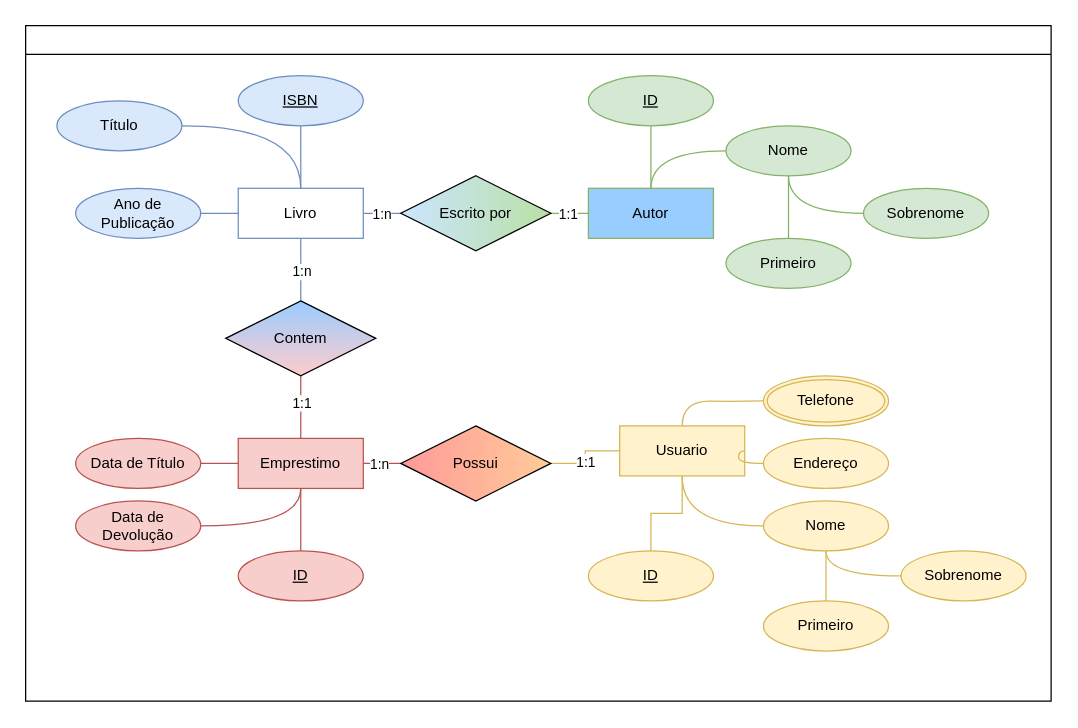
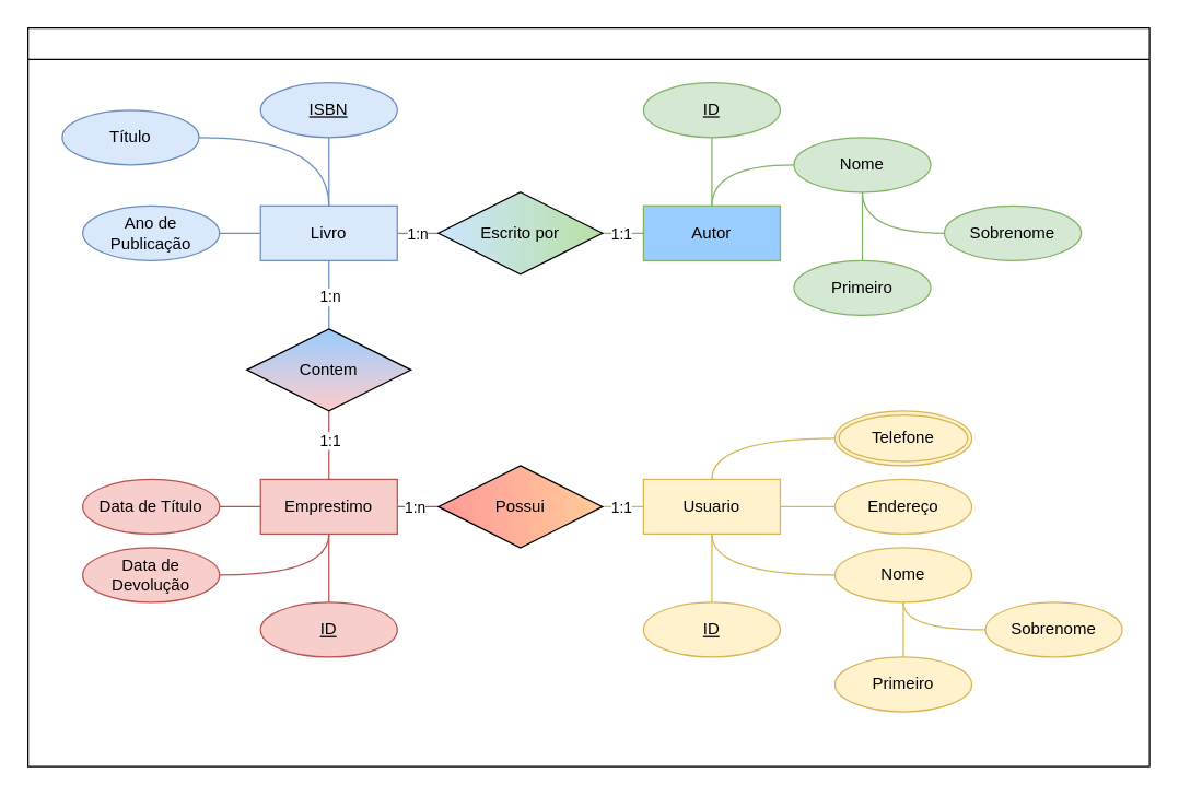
  <mxCell id="0" />
  <mxCell id="1" parent="0" />
- <mxCell id="2" value="Usuario" style="whiteSpace=wrap;html=1;align=center;fillColor=#fff2cc;strokeColor=#d6b656;" vertex="1" parent="1"><mxGeometry x="495" y="340" width="100" height="40" as="geometry" /></mxCell>
+ <mxCell id="2" value="Usuario" style="whiteSpace=wrap;html=1;align=center;fillColor=#fff2cc;strokeColor=#d6b656;" vertex="1" parent="1"><mxGeometry x="470" y="350" width="100" height="40" as="geometry" /></mxCell>
  <mxCell id="3" style="edgeStyle=orthogonalEdgeStyle;rounded=0;orthogonalLoop=1;jettySize=auto;html=1;exitX=1;exitY=0.5;exitDx=0;exitDy=0;entryX=0;entryY=0.5;entryDx=0;entryDy=0;endArrow=none;endFill=0;fillColor=#dae8fc;strokeColor=#6c8ebf;" edge="1" parent="1" source="6" target="53"><mxGeometry relative="1" as="geometry" /></mxCell>
  <mxCell id="4" value="1:n" style="edgeLabel;html=1;align=center;verticalAlign=middle;resizable=0;points=[];" vertex="1" connectable="0" parent="3"><mxGeometry x="-0.089" y="-3" relative="1" as="geometry"><mxPoint y="-3" as="offset" /></mxGeometry></mxCell>
  <mxCell id="5" style="edgeStyle=orthogonalEdgeStyle;rounded=0;orthogonalLoop=1;jettySize=auto;html=1;exitX=0.5;exitY=0;exitDx=0;exitDy=0;entryX=0.5;entryY=1;entryDx=0;entryDy=0;endArrow=none;endFill=0;elbow=vertical;curved=1;fillColor=#dae8fc;strokeColor=#6c8ebf;" edge="1" parent="1" source="6"><mxGeometry relative="1" as="geometry"><mxPoint x="240" y="100" as="targetPoint" /></mxGeometry></mxCell>
- <mxCell id="6" value="Livro" style="whiteSpace=wrap;html=1;align=center;fillColor=#ffffff;strokeColor=#6c8ebf;" vertex="1" parent="1"><mxGeometry x="190" y="150" width="100" height="40" as="geometry" /></mxCell>
+ <mxCell id="6" value="Livro" style="whiteSpace=wrap;html=1;align=center;fillColor=#dae8fc;strokeColor=#6c8ebf;" vertex="1" parent="1"><mxGeometry x="190" y="150" width="100" height="40" as="geometry" /></mxCell>
  <mxCell id="7" value="Emprestimo" style="whiteSpace=wrap;html=1;align=center;fillColor=#f8cecc;strokeColor=#b85450;" vertex="1" parent="1"><mxGeometry x="190" y="350" width="100" height="40" as="geometry" /></mxCell>
  <mxCell id="8" style="edgeStyle=orthogonalEdgeStyle;rounded=0;orthogonalLoop=1;jettySize=auto;html=1;exitX=0;exitY=0.5;exitDx=0;exitDy=0;entryX=1;entryY=0.5;entryDx=0;entryDy=0;endArrow=none;endFill=0;fillColor=#f8cecc;strokeColor=#b85450;" edge="1" parent="1" source="12" target="7"><mxGeometry relative="1" as="geometry" /></mxCell>
  <mxCell id="9" value="1:n" style="edgeLabel;html=1;align=center;verticalAlign=middle;resizable=0;points=[];" vertex="1" connectable="0" parent="8"><mxGeometry x="0.221" y="2" relative="1" as="geometry"><mxPoint y="-2" as="offset" /></mxGeometry></mxCell>
  <mxCell id="10" style="edgeStyle=orthogonalEdgeStyle;rounded=0;orthogonalLoop=1;jettySize=auto;html=1;exitX=1;exitY=0.5;exitDx=0;exitDy=0;entryX=0;entryY=0.5;entryDx=0;entryDy=0;endArrow=none;endFill=0;fillColor=#fff2cc;strokeColor=#d6b656;" edge="1" parent="1" source="12" target="2"><mxGeometry relative="1" as="geometry" /></mxCell>
  <mxCell id="11" value="1:1" style="edgeLabel;html=1;align=center;verticalAlign=middle;resizable=0;points=[];" vertex="1" connectable="0" parent="10"><mxGeometry x="-0.106" relative="1" as="geometry"><mxPoint as="offset" /></mxGeometry></mxCell>
  <mxCell id="12" value="Possui" style="shape=rhombus;perimeter=rhombusPerimeter;whiteSpace=wrap;html=1;align=center;gradientColor=#FF9999;gradientDirection=west;fillColor=#FFCC99;strokeColor=#000000;" vertex="1" parent="1"><mxGeometry x="320" y="340" width="120" height="60" as="geometry" /></mxCell>
  <mxCell id="13" style="edgeStyle=orthogonalEdgeStyle;rounded=0;orthogonalLoop=1;jettySize=auto;html=1;exitX=0.5;exitY=1;exitDx=0;exitDy=0;entryX=0.5;entryY=0;entryDx=0;entryDy=0;endArrow=none;endFill=0;fillColor=#f8cecc;strokeColor=#b85450;" edge="1" parent="1" source="17" target="7"><mxGeometry relative="1" as="geometry" /></mxCell>
  <mxCell id="14" value="1:1" style="edgeLabel;html=1;align=center;verticalAlign=middle;resizable=0;points=[];" vertex="1" connectable="0" parent="13"><mxGeometry x="-0.16" y="-2" relative="1" as="geometry"><mxPoint x="2" as="offset" /></mxGeometry></mxCell>
  <mxCell id="15" style="edgeStyle=orthogonalEdgeStyle;rounded=0;orthogonalLoop=1;jettySize=auto;html=1;exitX=0.5;exitY=0;exitDx=0;exitDy=0;entryX=0.5;entryY=1;entryDx=0;entryDy=0;endArrow=none;endFill=0;fillColor=#dae8fc;strokeColor=#6c8ebf;" edge="1" parent="1" source="17" target="6"><mxGeometry relative="1" as="geometry" /></mxCell>
  <mxCell id="16" value="1:n" style="edgeLabel;html=1;align=center;verticalAlign=middle;resizable=0;points=[];" vertex="1" connectable="0" parent="15"><mxGeometry x="-0.04" y="2" relative="1" as="geometry"><mxPoint x="2" as="offset" /></mxGeometry></mxCell>
  <mxCell id="17" value="Contem" style="shape=rhombus;perimeter=rhombusPerimeter;whiteSpace=wrap;html=1;align=center;gradientColor=#FFCCCC;fillColor=#99CCFF;strokeColor=#000000;" vertex="1" parent="1"><mxGeometry x="180" y="240" width="120" height="60" as="geometry" /></mxCell>
  <mxCell id="18" style="edgeStyle=orthogonalEdgeStyle;rounded=0;orthogonalLoop=1;jettySize=auto;html=1;exitX=0;exitY=0.5;exitDx=0;exitDy=0;entryX=1;entryY=0.5;entryDx=0;entryDy=0;endArrow=none;endFill=0;fillColor=#d5e8d4;strokeColor=#82b366;" edge="1" parent="1" source="20" target="53"><mxGeometry relative="1" as="geometry" /></mxCell>
  <mxCell id="19" value="1:1" style="edgeLabel;html=1;align=center;verticalAlign=middle;resizable=0;points=[];" vertex="1" connectable="0" parent="18"><mxGeometry x="-0.165" relative="1" as="geometry"><mxPoint x="-4" as="offset" /></mxGeometry></mxCell>
  <mxCell id="20" value="Autor" style="whiteSpace=wrap;html=1;align=center;fillColor=#99ccff;strokeColor=#82b366;" vertex="1" parent="1"><mxGeometry x="470" y="150" width="100" height="40" as="geometry" /></mxCell>
  <mxCell id="21" style="edgeStyle=orthogonalEdgeStyle;rounded=0;orthogonalLoop=1;jettySize=auto;html=1;endArrow=none;endFill=0;elbow=vertical;curved=1;fillColor=#dae8fc;strokeColor=#6c8ebf;" edge="1" parent="1" source="22" target="6"><mxGeometry relative="1" as="geometry" /></mxCell>
  <mxCell id="22" value="Título" style="ellipse;whiteSpace=wrap;html=1;align=center;fillColor=#dae8fc;strokeColor=#6c8ebf;" vertex="1" parent="1"><mxGeometry x="45" y="80" width="100" height="40" as="geometry" /></mxCell>
  <mxCell id="23" style="edgeStyle=orthogonalEdgeStyle;rounded=0;orthogonalLoop=1;jettySize=auto;html=1;entryX=0;entryY=0.5;entryDx=0;entryDy=0;endArrow=none;endFill=0;elbow=vertical;curved=1;fillColor=#dae8fc;strokeColor=#6c8ebf;" edge="1" parent="1" source="24" target="6"><mxGeometry relative="1" as="geometry" /></mxCell>
  <mxCell id="24" value="Ano de Publicação" style="ellipse;whiteSpace=wrap;html=1;align=center;fillColor=#dae8fc;strokeColor=#6c8ebf;" vertex="1" parent="1"><mxGeometry x="60" y="150" width="100" height="40" as="geometry" /></mxCell>
  <mxCell id="25" value="ISBN" style="ellipse;whiteSpace=wrap;html=1;align=center;fontStyle=4;fillColor=#dae8fc;strokeColor=#6c8ebf;" vertex="1" parent="1"><mxGeometry x="190" y="60" width="100" height="40" as="geometry" /></mxCell>
  <mxCell id="26" style="edgeStyle=orthogonalEdgeStyle;rounded=0;orthogonalLoop=1;jettySize=auto;html=1;entryX=0.5;entryY=0;entryDx=0;entryDy=0;endArrow=none;endFill=0;curved=1;fillColor=#d5e8d4;strokeColor=#82b366;" edge="1" parent="1" source="27" target="20"><mxGeometry relative="1" as="geometry" /></mxCell>
  <mxCell id="27" value="ID" style="ellipse;whiteSpace=wrap;html=1;align=center;fontStyle=4;fillColor=#d5e8d4;strokeColor=#82b366;" vertex="1" parent="1"><mxGeometry x="470" y="60" width="100" height="40" as="geometry" /></mxCell>
  <mxCell id="28" style="edgeStyle=orthogonalEdgeStyle;rounded=0;orthogonalLoop=1;jettySize=auto;html=1;entryX=0.5;entryY=0;entryDx=0;entryDy=0;curved=1;endArrow=none;endFill=0;fillColor=#d5e8d4;strokeColor=#82b366;" edge="1" parent="1" source="29" target="20"><mxGeometry relative="1" as="geometry" /></mxCell>
  <mxCell id="29" value="Nome" style="ellipse;whiteSpace=wrap;html=1;align=center;fillColor=#d5e8d4;strokeColor=#82b366;" vertex="1" parent="1"><mxGeometry x="580" y="100" width="100" height="40" as="geometry" /></mxCell>
  <mxCell id="30" style="edgeStyle=orthogonalEdgeStyle;rounded=0;orthogonalLoop=1;jettySize=auto;html=1;entryX=0;entryY=0.5;entryDx=0;entryDy=0;endArrow=none;endFill=0;curved=1;fillColor=#f8cecc;strokeColor=#b85450;" edge="1" parent="1" source="31" target="7"><mxGeometry relative="1" as="geometry" /></mxCell>
  <mxCell id="31" value="Data de Título" style="ellipse;whiteSpace=wrap;html=1;align=center;fillColor=#f8cecc;strokeColor=#b85450;" vertex="1" parent="1"><mxGeometry x="60" y="350" width="100" height="40" as="geometry" /></mxCell>
  <mxCell id="32" style="edgeStyle=orthogonalEdgeStyle;rounded=0;orthogonalLoop=1;jettySize=auto;html=1;entryX=0.5;entryY=1;entryDx=0;entryDy=0;endArrow=none;endFill=0;curved=1;fillColor=#f8cecc;strokeColor=#b85450;" edge="1" parent="1" source="33" target="7"><mxGeometry relative="1" as="geometry" /></mxCell>
  <mxCell id="33" value="Data de Devolução" style="ellipse;whiteSpace=wrap;html=1;align=center;fillColor=#f8cecc;strokeColor=#b85450;" vertex="1" parent="1"><mxGeometry x="60" y="400" width="100" height="40" as="geometry" /></mxCell>
  <mxCell id="34" style="edgeStyle=orthogonalEdgeStyle;rounded=0;orthogonalLoop=1;jettySize=auto;html=1;entryX=0.5;entryY=1;entryDx=0;entryDy=0;endArrow=none;endFill=0;curved=1;fillColor=#f8cecc;strokeColor=#b85450;" edge="1" parent="1" source="35" target="7"><mxGeometry relative="1" as="geometry" /></mxCell>
  <mxCell id="35" value="ID" style="ellipse;whiteSpace=wrap;html=1;align=center;fontStyle=4;fillColor=#f8cecc;strokeColor=#b85450;" vertex="1" parent="1"><mxGeometry x="190" y="440" width="100" height="40" as="geometry" /></mxCell>
  <mxCell id="36" style="edgeStyle=orthogonalEdgeStyle;rounded=0;orthogonalLoop=1;jettySize=auto;html=1;entryX=0.5;entryY=1;entryDx=0;entryDy=0;endArrow=none;endFill=0;fillColor=#fff2cc;strokeColor=#d6b656;" edge="1" parent="1" source="37" target="2"><mxGeometry relative="1" as="geometry" /></mxCell>
  <mxCell id="37" value="ID" style="ellipse;whiteSpace=wrap;html=1;align=center;fontStyle=4;fillColor=#fff2cc;strokeColor=#d6b656;" vertex="1" parent="1"><mxGeometry x="470" y="440" width="100" height="40" as="geometry" /></mxCell>
  <mxCell id="38" style="edgeStyle=orthogonalEdgeStyle;rounded=0;orthogonalLoop=1;jettySize=auto;html=1;entryX=1;entryY=0.5;entryDx=0;entryDy=0;fillColor=#fff2cc;strokeColor=#d6b656;endArrow=none;endFill=0;curved=1;" edge="1" parent="1" source="39" target="2"><mxGeometry relative="1" as="geometry" /></mxCell>
  <mxCell id="39" value="Endereço" style="ellipse;whiteSpace=wrap;html=1;align=center;fillColor=#fff2cc;strokeColor=#d6b656;" vertex="1" parent="1"><mxGeometry x="610" y="350" width="100" height="40" as="geometry" /></mxCell>
  <mxCell id="40" style="edgeStyle=orthogonalEdgeStyle;rounded=0;orthogonalLoop=1;jettySize=auto;html=1;entryX=0.5;entryY=1;entryDx=0;entryDy=0;fillColor=#fff2cc;strokeColor=#d6b656;endArrow=none;endFill=0;curved=1;" edge="1" parent="1" source="41" target="2"><mxGeometry relative="1" as="geometry" /></mxCell>
  <mxCell id="41" value="Nome" style="ellipse;whiteSpace=wrap;html=1;align=center;fillColor=#fff2cc;strokeColor=#d6b656;" vertex="1" parent="1"><mxGeometry x="610" y="400" width="100" height="40" as="geometry" /></mxCell>
  <mxCell id="42" style="edgeStyle=orthogonalEdgeStyle;rounded=0;orthogonalLoop=1;jettySize=auto;html=1;entryX=0.5;entryY=0;entryDx=0;entryDy=0;fillColor=#fff2cc;strokeColor=#d6b656;endArrow=none;endFill=0;curved=1;" edge="1" parent="1" target="2"><mxGeometry relative="1" as="geometry"><mxPoint x="610" y="320" as="sourcePoint" /></mxGeometry></mxCell>
  <mxCell id="43" value="Telefone" style="ellipse;shape=doubleEllipse;margin=3;whiteSpace=wrap;html=1;align=center;fillColor=#fff2cc;strokeColor=#d6b656;" vertex="1" parent="1"><mxGeometry x="610" y="300" width="100" height="40" as="geometry" /></mxCell>
  <mxCell id="44" style="edgeStyle=orthogonalEdgeStyle;rounded=0;orthogonalLoop=1;jettySize=auto;html=1;exitX=0.5;exitY=0;exitDx=0;exitDy=0;entryX=0.5;entryY=1;entryDx=0;entryDy=0;endArrow=none;endFill=0;curved=1;fillColor=#fff2cc;strokeColor=#d6b656;" edge="1" parent="1" source="45" target="41"><mxGeometry relative="1" as="geometry" /></mxCell>
  <mxCell id="45" value="Primeiro" style="ellipse;whiteSpace=wrap;html=1;align=center;fillColor=#fff2cc;strokeColor=#d6b656;" vertex="1" parent="1"><mxGeometry x="610" y="480" width="100" height="40" as="geometry" /></mxCell>
  <mxCell id="46" style="edgeStyle=orthogonalEdgeStyle;rounded=0;orthogonalLoop=1;jettySize=auto;html=1;entryX=0.5;entryY=1;entryDx=0;entryDy=0;endArrow=none;endFill=0;curved=1;fillColor=#fff2cc;strokeColor=#d6b656;" edge="1" parent="1" source="47" target="41"><mxGeometry relative="1" as="geometry" /></mxCell>
  <mxCell id="47" value="Sobrenome" style="ellipse;whiteSpace=wrap;html=1;align=center;fillColor=#fff2cc;strokeColor=#d6b656;" vertex="1" parent="1"><mxGeometry x="720" y="440" width="100" height="40" as="geometry" /></mxCell>
  <mxCell id="48" style="edgeStyle=orthogonalEdgeStyle;rounded=0;orthogonalLoop=1;jettySize=auto;html=1;endArrow=none;endFill=0;curved=1;fillColor=#d5e8d4;strokeColor=#82b366;" edge="1" parent="1" source="49" target="29"><mxGeometry relative="1" as="geometry" /></mxCell>
  <mxCell id="49" value="Primeiro" style="ellipse;whiteSpace=wrap;html=1;align=center;fillColor=#d5e8d4;strokeColor=#82b366;" vertex="1" parent="1"><mxGeometry x="580" y="190" width="100" height="40" as="geometry" /></mxCell>
  <mxCell id="50" style="edgeStyle=orthogonalEdgeStyle;rounded=0;orthogonalLoop=1;jettySize=auto;html=1;entryX=0.5;entryY=1;entryDx=0;entryDy=0;endArrow=none;endFill=0;curved=1;fillColor=#d5e8d4;strokeColor=#82b366;" edge="1" parent="1" source="51" target="29"><mxGeometry relative="1" as="geometry" /></mxCell>
  <mxCell id="51" value="Sobrenome" style="ellipse;whiteSpace=wrap;html=1;align=center;fillColor=#d5e8d4;strokeColor=#82b366;" vertex="1" parent="1"><mxGeometry x="690" y="150" width="100" height="40" as="geometry" /></mxCell>
  <mxCell id="52" value="" style="swimlane;whiteSpace=wrap;html=1;" vertex="1" parent="1"><mxGeometry x="20" y="20" width="820" height="540" as="geometry" /></mxCell>
  <mxCell id="53" value="Escrito por" style="shape=rhombus;perimeter=rhombusPerimeter;whiteSpace=wrap;html=1;align=center;gradientColor=#CCE5FF;gradientDirection=west;fillColor=#B9E0A5;strokeColor=#000000;" vertex="1" parent="52"><mxGeometry x="300" y="120" width="120" height="60" as="geometry" /></mxCell>
